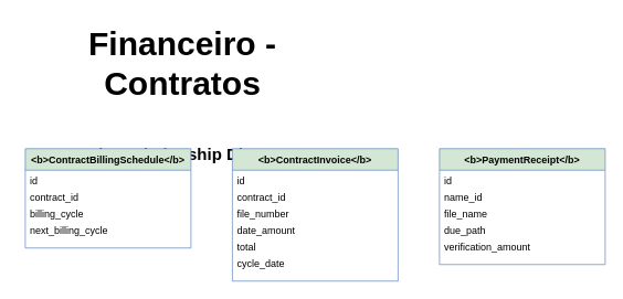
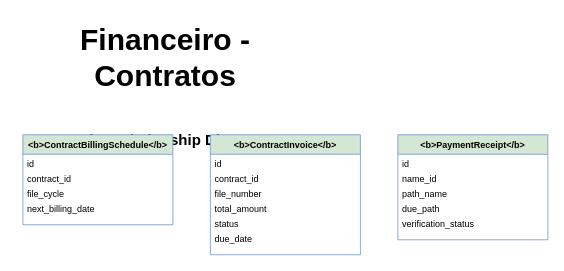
  <mxCell id="0" />
  <mxCell id="1" parent="0" />
  <mxCell id="2" value="&lt;h1&gt;Financeiro - Contratos&lt;/h1&gt;&lt;br/&gt;Entity Relationship Diagram" style="text;html=1;strokeColor=none;fillColor=none;align=center;verticalAlign=middle;whiteSpace=wrap;rounded=0;fontSize=20;fontStyle=1" vertex="1" parent="1"><mxGeometry x="20" y="20" width="400" height="60" as="geometry" /></mxCell>
  <mxCell id="3" value="&lt;b&gt;ContractBillingSchedule&lt;/b&gt;" style="swimlane;fontStyle=1;align=center;verticalAlign=top;childLayout=stackLayout;horizontal=1;startSize=26;horizontalStack=0;resizeParent=1;resizeParentMax=0;resizeLast=0;collapsible=1;marginBottom=0;fillColor=#D4E6D4;strokeColor=#6c8ebf;" vertex="1" parent="1"><mxGeometry x="30" y="130" width="200" height="120" as="geometry" /></mxCell>
  <mxCell id="4" value="id" style="text;align=left;verticalAlign=top;spacingLeft=4;spacingRight=4;overflow=hidden;rotatable=0;points=[[0,0.5],[1,0.5]];portConstraint=eastwest;" vertex="1" parent="3"><mxGeometry y="26" width="200" height="20" as="geometry" /></mxCell>
  <mxCell id="5" value="contract_id" style="text;align=left;verticalAlign=top;spacingLeft=4;spacingRight=4;overflow=hidden;rotatable=0;points=[[0,0.5],[1,0.5]];portConstraint=eastwest;" vertex="1" parent="3"><mxGeometry y="46" width="200" height="20" as="geometry" /></mxCell>
- <mxCell id="6" value="billing_cycle" style="text;align=left;verticalAlign=top;spacingLeft=4;spacingRight=4;overflow=hidden;rotatable=0;points=[[0,0.5],[1,0.5]];portConstraint=eastwest;" vertex="1" parent="3"><mxGeometry y="66" width="200" height="20" as="geometry" /></mxCell>
- <mxCell id="7" value="next_billing_cycle" style="text;align=left;verticalAlign=top;spacingLeft=4;spacingRight=4;overflow=hidden;rotatable=0;points=[[0,0.5],[1,0.5]];portConstraint=eastwest;" vertex="1" parent="3"><mxGeometry y="86" width="200" height="20" as="geometry" /></mxCell>
+ <mxCell id="6" value="file_cycle" style="text;align=left;verticalAlign=top;spacingLeft=4;spacingRight=4;overflow=hidden;rotatable=0;points=[[0,0.5],[1,0.5]];portConstraint=eastwest;" vertex="1" parent="3"><mxGeometry y="66" width="200" height="20" as="geometry" /></mxCell>
+ <mxCell id="7" value="next_billing_date" style="text;align=left;verticalAlign=top;spacingLeft=4;spacingRight=4;overflow=hidden;rotatable=0;points=[[0,0.5],[1,0.5]];portConstraint=eastwest;" vertex="1" parent="3"><mxGeometry y="86" width="200" height="20" as="geometry" /></mxCell>
  <mxCell id="8" value="&lt;b&gt;ContractInvoice&lt;/b&gt;" style="swimlane;fontStyle=1;align=center;verticalAlign=top;childLayout=stackLayout;horizontal=1;startSize=26;horizontalStack=0;resizeParent=1;resizeParentMax=0;resizeLast=0;collapsible=1;marginBottom=0;fillColor=#D4E6D4;strokeColor=#6c8ebf;" vertex="1" parent="1"><mxGeometry x="280" y="130" width="200" height="160" as="geometry" /></mxCell>
  <mxCell id="9" value="id" style="text;align=left;verticalAlign=top;spacingLeft=4;spacingRight=4;overflow=hidden;rotatable=0;points=[[0,0.5],[1,0.5]];portConstraint=eastwest;" vertex="1" parent="8"><mxGeometry y="26" width="200" height="20" as="geometry" /></mxCell>
  <mxCell id="10" value="contract_id" style="text;align=left;verticalAlign=top;spacingLeft=4;spacingRight=4;overflow=hidden;rotatable=0;points=[[0,0.5],[1,0.5]];portConstraint=eastwest;" vertex="1" parent="8"><mxGeometry y="46" width="200" height="20" as="geometry" /></mxCell>
  <mxCell id="11" value="file_number" style="text;align=left;verticalAlign=top;spacingLeft=4;spacingRight=4;overflow=hidden;rotatable=0;points=[[0,0.5],[1,0.5]];portConstraint=eastwest;" vertex="1" parent="8"><mxGeometry y="66" width="200" height="20" as="geometry" /></mxCell>
- <mxCell id="12" value="date_amount" style="text;align=left;verticalAlign=top;spacingLeft=4;spacingRight=4;overflow=hidden;rotatable=0;points=[[0,0.5],[1,0.5]];portConstraint=eastwest;" vertex="1" parent="8"><mxGeometry y="86" width="200" height="20" as="geometry" /></mxCell>
- <mxCell id="13" value="total" style="text;align=left;verticalAlign=top;spacingLeft=4;spacingRight=4;overflow=hidden;rotatable=0;points=[[0,0.5],[1,0.5]];portConstraint=eastwest;" vertex="1" parent="8"><mxGeometry y="106" width="200" height="20" as="geometry" /></mxCell>
- <mxCell id="14" value="cycle_date" style="text;align=left;verticalAlign=top;spacingLeft=4;spacingRight=4;overflow=hidden;rotatable=0;points=[[0,0.5],[1,0.5]];portConstraint=eastwest;" vertex="1" parent="8"><mxGeometry y="126" width="200" height="20" as="geometry" /></mxCell>
+ <mxCell id="12" value="total_amount" style="text;align=left;verticalAlign=top;spacingLeft=4;spacingRight=4;overflow=hidden;rotatable=0;points=[[0,0.5],[1,0.5]];portConstraint=eastwest;" vertex="1" parent="8"><mxGeometry y="86" width="200" height="20" as="geometry" /></mxCell>
+ <mxCell id="13" value="status" style="text;align=left;verticalAlign=top;spacingLeft=4;spacingRight=4;overflow=hidden;rotatable=0;points=[[0,0.5],[1,0.5]];portConstraint=eastwest;" vertex="1" parent="8"><mxGeometry y="106" width="200" height="20" as="geometry" /></mxCell>
+ <mxCell id="14" value="due_date" style="text;align=left;verticalAlign=top;spacingLeft=4;spacingRight=4;overflow=hidden;rotatable=0;points=[[0,0.5],[1,0.5]];portConstraint=eastwest;" vertex="1" parent="8"><mxGeometry y="126" width="200" height="20" as="geometry" /></mxCell>
  <mxCell id="15" value="&lt;b&gt;PaymentReceipt&lt;/b&gt;" style="swimlane;fontStyle=1;align=center;verticalAlign=top;childLayout=stackLayout;horizontal=1;startSize=26;horizontalStack=0;resizeParent=1;resizeParentMax=0;resizeLast=0;collapsible=1;marginBottom=0;fillColor=#D4E6D4;strokeColor=#6c8ebf;" vertex="1" parent="1"><mxGeometry x="530" y="130" width="200" height="140" as="geometry" /></mxCell>
  <mxCell id="16" value="id" style="text;align=left;verticalAlign=top;spacingLeft=4;spacingRight=4;overflow=hidden;rotatable=0;points=[[0,0.5],[1,0.5]];portConstraint=eastwest;" vertex="1" parent="15"><mxGeometry y="26" width="200" height="20" as="geometry" /></mxCell>
  <mxCell id="17" value="name_id" style="text;align=left;verticalAlign=top;spacingLeft=4;spacingRight=4;overflow=hidden;rotatable=0;points=[[0,0.5],[1,0.5]];portConstraint=eastwest;" vertex="1" parent="15"><mxGeometry y="46" width="200" height="20" as="geometry" /></mxCell>
- <mxCell id="18" value="file_name" style="text;align=left;verticalAlign=top;spacingLeft=4;spacingRight=4;overflow=hidden;rotatable=0;points=[[0,0.5],[1,0.5]];portConstraint=eastwest;" vertex="1" parent="15"><mxGeometry y="66" width="200" height="20" as="geometry" /></mxCell>
+ <mxCell id="18" value="path_name" style="text;align=left;verticalAlign=top;spacingLeft=4;spacingRight=4;overflow=hidden;rotatable=0;points=[[0,0.5],[1,0.5]];portConstraint=eastwest;" vertex="1" parent="15"><mxGeometry y="66" width="200" height="20" as="geometry" /></mxCell>
  <mxCell id="19" value="due_path" style="text;align=left;verticalAlign=top;spacingLeft=4;spacingRight=4;overflow=hidden;rotatable=0;points=[[0,0.5],[1,0.5]];portConstraint=eastwest;" vertex="1" parent="15"><mxGeometry y="86" width="200" height="20" as="geometry" /></mxCell>
- <mxCell id="20" value="verification_amount" style="text;align=left;verticalAlign=top;spacingLeft=4;spacingRight=4;overflow=hidden;rotatable=0;points=[[0,0.5],[1,0.5]];portConstraint=eastwest;" vertex="1" parent="15"><mxGeometry y="106" width="200" height="20" as="geometry" /></mxCell>
+ <mxCell id="20" value="verification_status" style="text;align=left;verticalAlign=top;spacingLeft=4;spacingRight=4;overflow=hidden;rotatable=0;points=[[0,0.5],[1,0.5]];portConstraint=eastwest;" vertex="1" parent="15"><mxGeometry y="106" width="200" height="20" as="geometry" /></mxCell>
